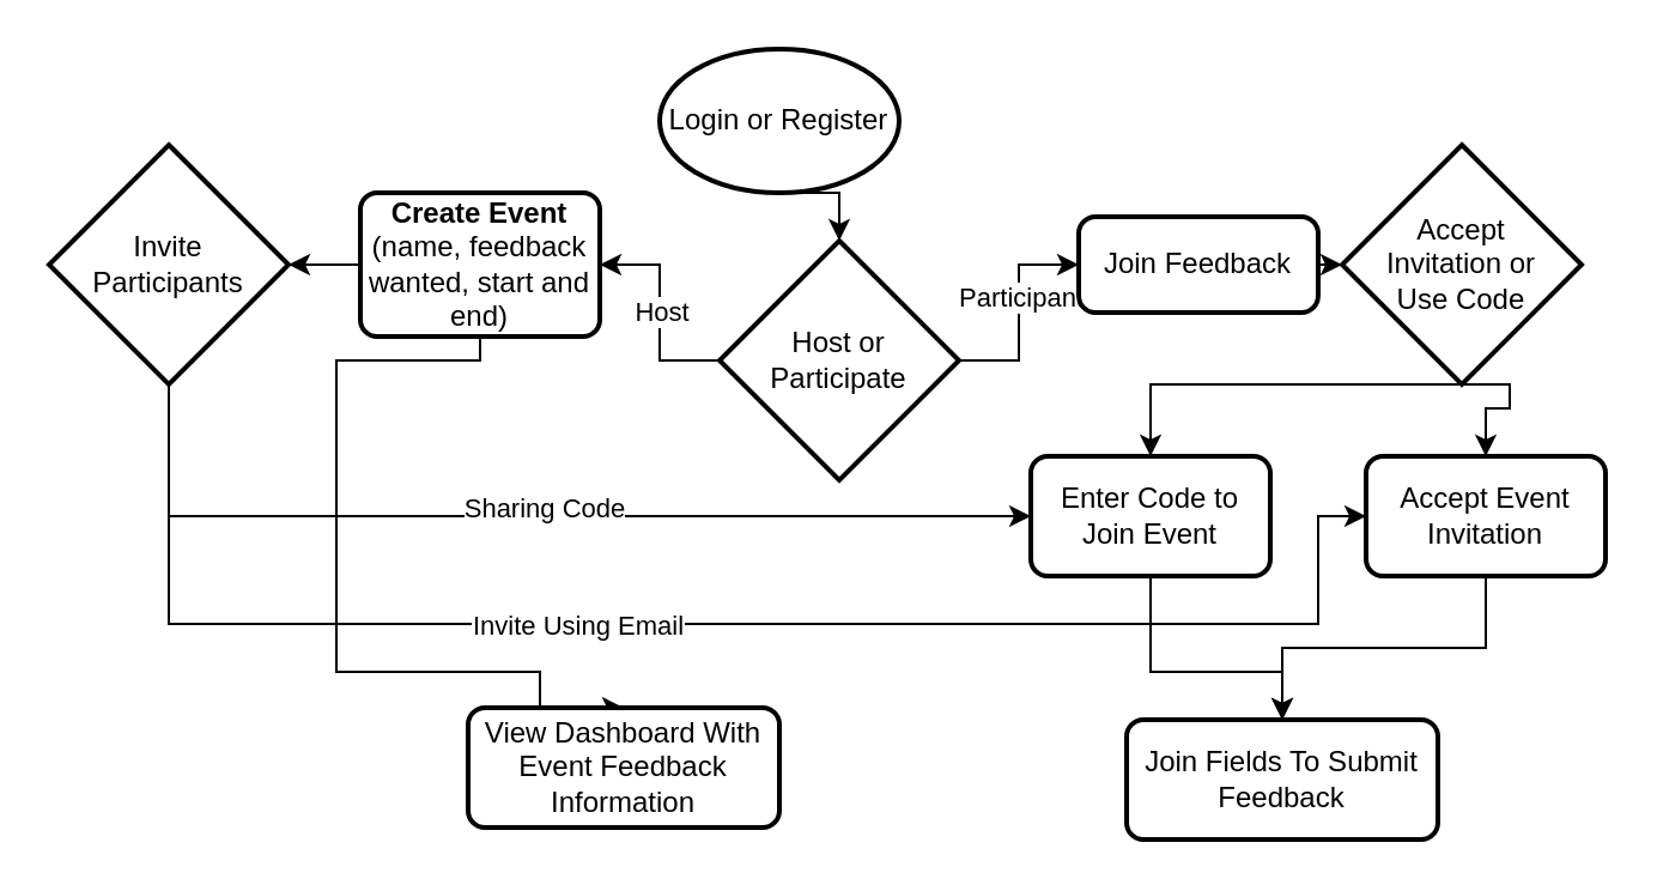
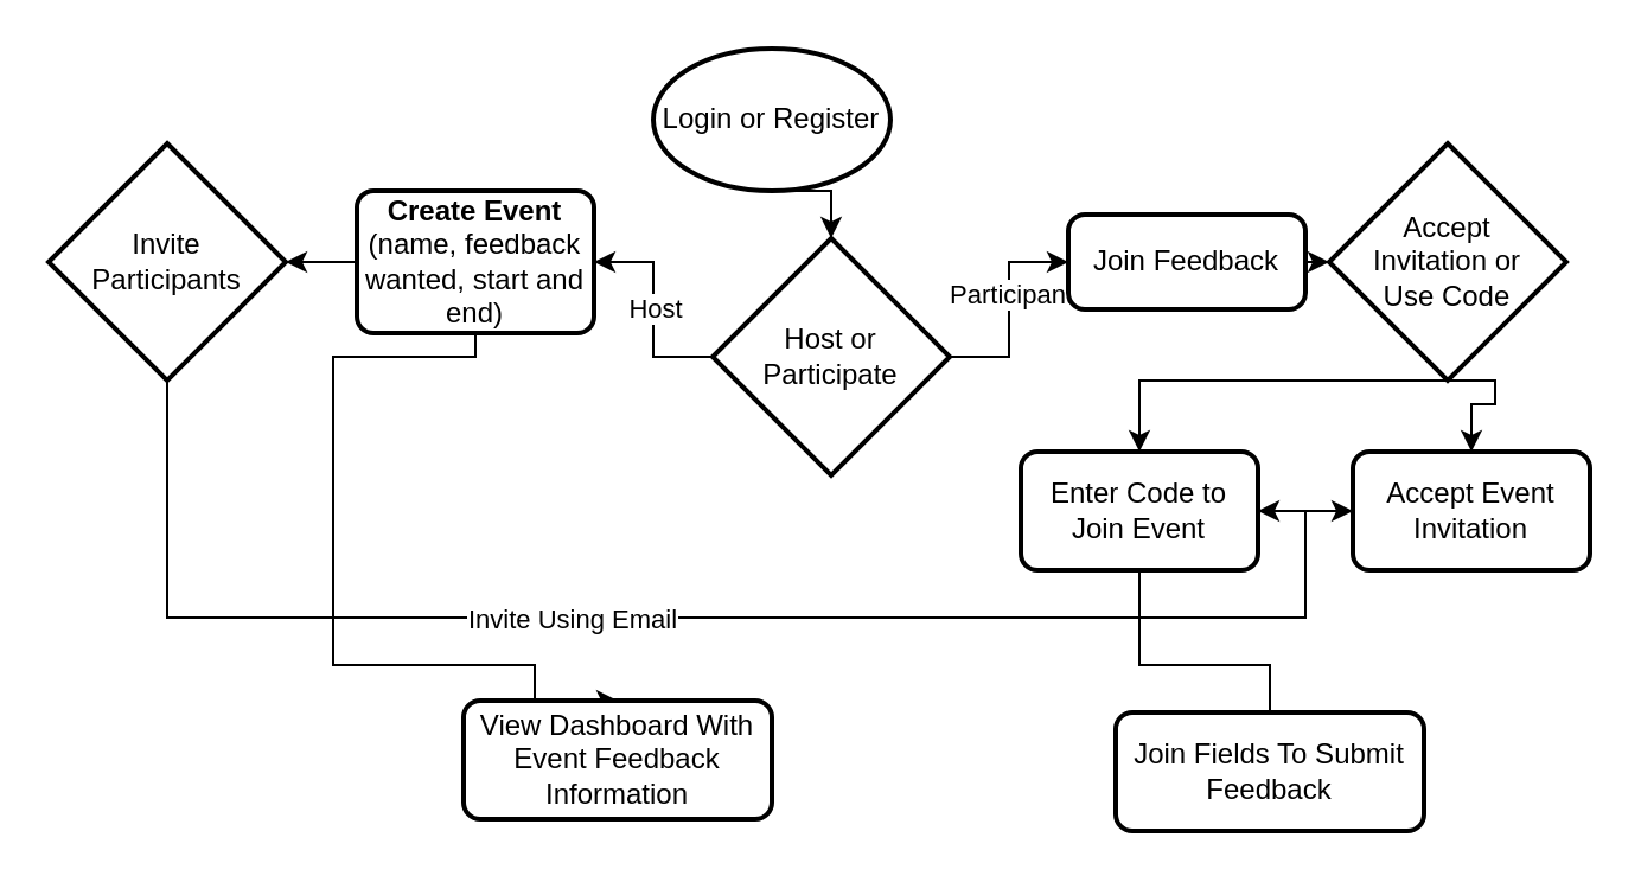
  <mxCell id="0" />
  <mxCell id="1" parent="0" />
  <mxCell id="2" style="edgeStyle=orthogonalEdgeStyle;rounded=0;orthogonalLoop=1;jettySize=auto;html=1;entryX=1;entryY=0.5;entryDx=0;entryDy=0;" parent="1" source="6" target="9" edge="1"><mxGeometry relative="1" as="geometry" /></mxCell>
  <mxCell id="3" value="Host" style="edgeLabel;html=1;align=center;verticalAlign=middle;resizable=0;points=[];" parent="2" vertex="1" connectable="0"><mxGeometry x="-0.022" y="3" relative="1" as="geometry"><mxPoint x="3" y="-2" as="offset" /></mxGeometry></mxCell>
  <mxCell id="4" style="edgeStyle=orthogonalEdgeStyle;rounded=0;orthogonalLoop=1;jettySize=auto;html=1;entryX=0;entryY=0.5;entryDx=0;entryDy=0;" parent="1" source="6" target="11" edge="1"><mxGeometry relative="1" as="geometry" /></mxCell>
  <mxCell id="5" value="Participant" style="edgeLabel;html=1;align=center;verticalAlign=middle;resizable=0;points=[];" parent="4" vertex="1" connectable="0"><mxGeometry x="-0.144" y="-4" relative="1" as="geometry"><mxPoint x="-4" y="-13" as="offset" /></mxGeometry></mxCell>
  <mxCell id="6" value="Host or Participate" style="strokeWidth=2;html=1;shape=mxgraph.flowchart.decision;whiteSpace=wrap;" parent="1" vertex="1"><mxGeometry x="300" y="100" width="100" height="100" as="geometry" /></mxCell>
  <mxCell id="7" style="edgeStyle=orthogonalEdgeStyle;rounded=0;orthogonalLoop=1;jettySize=auto;html=1;entryX=1;entryY=0.5;entryDx=0;entryDy=0;entryPerimeter=0;" edge="1" parent="1" source="9" target="21"><mxGeometry relative="1" as="geometry" /></mxCell>
  <mxCell id="8" style="edgeStyle=orthogonalEdgeStyle;rounded=0;orthogonalLoop=1;jettySize=auto;html=1;entryX=0.5;entryY=0;entryDx=0;entryDy=0;" edge="1" parent="1" source="9" target="26"><mxGeometry relative="1" as="geometry"><Array as="points"><mxPoint x="200" y="150" /><mxPoint x="140" y="150" /><mxPoint x="140" y="280" /><mxPoint x="225" y="280" /></Array></mxGeometry></mxCell>
  <mxCell id="9" value="&lt;div&gt;&lt;b&gt;Create Event&lt;/b&gt;&lt;/div&gt;&lt;div&gt;(name, feedback wanted, start and end)&lt;br&gt;&lt;/div&gt;" style="rounded=1;whiteSpace=wrap;html=1;absoluteArcSize=1;arcSize=14;strokeWidth=2;" parent="1" vertex="1"><mxGeometry x="150" y="80" width="100" height="60" as="geometry" /></mxCell>
  <mxCell id="10" style="edgeStyle=orthogonalEdgeStyle;rounded=0;orthogonalLoop=1;jettySize=auto;html=1;" parent="1" source="11" target="16" edge="1"><mxGeometry relative="1" as="geometry" /></mxCell>
  <mxCell id="11" value="Join Feedback" style="rounded=1;whiteSpace=wrap;html=1;absoluteArcSize=1;arcSize=14;strokeWidth=2;" parent="1" vertex="1"><mxGeometry x="450" y="90" width="100" height="40" as="geometry" /></mxCell>
  <mxCell id="12" style="edgeStyle=orthogonalEdgeStyle;rounded=0;orthogonalLoop=1;jettySize=auto;html=1;exitX=0.5;exitY=1;exitDx=0;exitDy=0;exitPerimeter=0;entryX=0.5;entryY=0;entryDx=0;entryDy=0;entryPerimeter=0;" parent="1" source="13" target="6" edge="1"><mxGeometry relative="1" as="geometry" /></mxCell>
  <mxCell id="13" value="Login or Register" style="strokeWidth=2;html=1;shape=mxgraph.flowchart.start_1;whiteSpace=wrap;" parent="1" vertex="1"><mxGeometry x="275" y="20" width="100" height="60" as="geometry" /></mxCell>
  <mxCell id="14" style="edgeStyle=orthogonalEdgeStyle;rounded=0;orthogonalLoop=1;jettySize=auto;html=1;exitX=0.5;exitY=1;exitDx=0;exitDy=0;exitPerimeter=0;entryX=0.5;entryY=0;entryDx=0;entryDy=0;" parent="1" source="16" target="25" edge="1"><mxGeometry relative="1" as="geometry"><Array as="points"><mxPoint x="630" y="170" /><mxPoint x="620" y="170" /></Array></mxGeometry></mxCell>
  <mxCell id="15" style="edgeStyle=orthogonalEdgeStyle;rounded=0;orthogonalLoop=1;jettySize=auto;html=1;exitX=0.5;exitY=1;exitDx=0;exitDy=0;exitPerimeter=0;entryX=0.5;entryY=0;entryDx=0;entryDy=0;" edge="1" parent="1" source="16" target="23"><mxGeometry relative="1" as="geometry"><Array as="points"><mxPoint x="480" y="160" /></Array></mxGeometry></mxCell>
  <mxCell id="16" value="&lt;div align=&quot;center&quot;&gt;Accept &lt;br&gt;&lt;/div&gt;&lt;div align=&quot;center&quot;&gt;Invitation or &lt;br&gt;&lt;/div&gt;&lt;div align=&quot;center&quot;&gt;Use Code&lt;/div&gt;" style="strokeWidth=2;html=1;shape=mxgraph.flowchart.decision;whiteSpace=wrap;align=center;" parent="1" vertex="1"><mxGeometry x="560" y="60" width="100" height="100" as="geometry" /></mxCell>
- <mxCell id="17" style="edgeStyle=orthogonalEdgeStyle;rounded=0;orthogonalLoop=1;jettySize=auto;html=1;entryX=0;entryY=0.5;entryDx=0;entryDy=0;exitX=0.5;exitY=1;exitDx=0;exitDy=0;exitPerimeter=0;" parent="1" source="21" target="23" edge="1"><mxGeometry relative="1" as="geometry" /></mxCell>
- <mxCell id="18" value="Sharing Code" style="edgeLabel;html=1;align=center;verticalAlign=middle;resizable=0;points=[];" parent="17" vertex="1" connectable="0"><mxGeometry x="0.033" y="3" relative="1" as="geometry"><mxPoint x="-3" y="-1" as="offset" /></mxGeometry></mxCell>
  <mxCell id="19" style="edgeStyle=orthogonalEdgeStyle;rounded=0;orthogonalLoop=1;jettySize=auto;html=1;entryX=0;entryY=0.5;entryDx=0;entryDy=0;exitX=0.5;exitY=1;exitDx=0;exitDy=0;exitPerimeter=0;" parent="1" source="21" target="25" edge="1"><mxGeometry relative="1" as="geometry"><Array as="points"><mxPoint x="70" y="260" /><mxPoint x="550" y="260" /><mxPoint x="550" y="215" /></Array></mxGeometry></mxCell>
  <mxCell id="20" value="&lt;div&gt;Invite Using Email&lt;/div&gt;" style="edgeLabel;html=1;align=center;verticalAlign=middle;resizable=0;points=[];" parent="19" vertex="1" connectable="0"><mxGeometry x="-0.006" relative="1" as="geometry"><mxPoint x="-50.83" as="offset" /></mxGeometry></mxCell>
  <mxCell id="21" value="&lt;div&gt;Invite &lt;br&gt;&lt;/div&gt;&lt;div&gt;Participants&lt;/div&gt;" style="strokeWidth=2;html=1;shape=mxgraph.flowchart.decision;whiteSpace=wrap;" parent="1" vertex="1"><mxGeometry x="20" y="60" width="100" height="100" as="geometry" /></mxCell>
- <mxCell id="22" style="edgeStyle=orthogonalEdgeStyle;rounded=0;orthogonalLoop=1;jettySize=auto;html=1;" parent="1" source="23" target="27" edge="1"><mxGeometry relative="1" as="geometry"><Array as="points"><mxPoint x="480" y="280" /><mxPoint x="535" y="280" /></Array></mxGeometry></mxCell>
+ <mxCell id="22" style="edgeStyle=orthogonalEdgeStyle;rounded=0;orthogonalLoop=1;jettySize=auto;html=1;endArrow=none;" parent="1" source="23" target="27" edge="1"><mxGeometry relative="1" as="geometry"><Array as="points"><mxPoint x="480" y="280" /><mxPoint x="535" y="280" /></Array></mxGeometry></mxCell>
  <mxCell id="23" value="Enter Code to Join Event" style="rounded=1;whiteSpace=wrap;html=1;absoluteArcSize=1;arcSize=14;strokeWidth=2;" parent="1" vertex="1"><mxGeometry x="430" y="190" width="100" height="50" as="geometry" /></mxCell>
- <mxCell id="24" style="edgeStyle=orthogonalEdgeStyle;rounded=0;orthogonalLoop=1;jettySize=auto;html=1;entryX=0.5;entryY=0;entryDx=0;entryDy=0;" edge="1" parent="1" source="25" target="27"><mxGeometry relative="1" as="geometry" /></mxCell>
+ <mxCell id="24" style="edgeStyle=orthogonalEdgeStyle;rounded=0;orthogonalLoop=1;jettySize=auto;html=1;" edge="1" parent="1" source="25" target="23"><mxGeometry relative="1" as="geometry" /></mxCell>
  <mxCell id="25" value="Accept Event Invitation" style="rounded=1;whiteSpace=wrap;html=1;absoluteArcSize=1;arcSize=14;strokeWidth=2;" parent="1" vertex="1"><mxGeometry x="570" y="190" width="100" height="50" as="geometry" /></mxCell>
  <mxCell id="26" value="View Dashboard With Event Feedback Information" style="rounded=1;whiteSpace=wrap;html=1;absoluteArcSize=1;arcSize=14;strokeWidth=2;" parent="1" vertex="1"><mxGeometry x="195" y="295" width="130" height="50" as="geometry" /></mxCell>
  <mxCell id="27" value="Join Fields To Submit Feedback" style="rounded=1;whiteSpace=wrap;html=1;absoluteArcSize=1;arcSize=14;strokeWidth=2;" parent="1" vertex="1"><mxGeometry x="470" y="300" width="130" height="50" as="geometry" /></mxCell>
